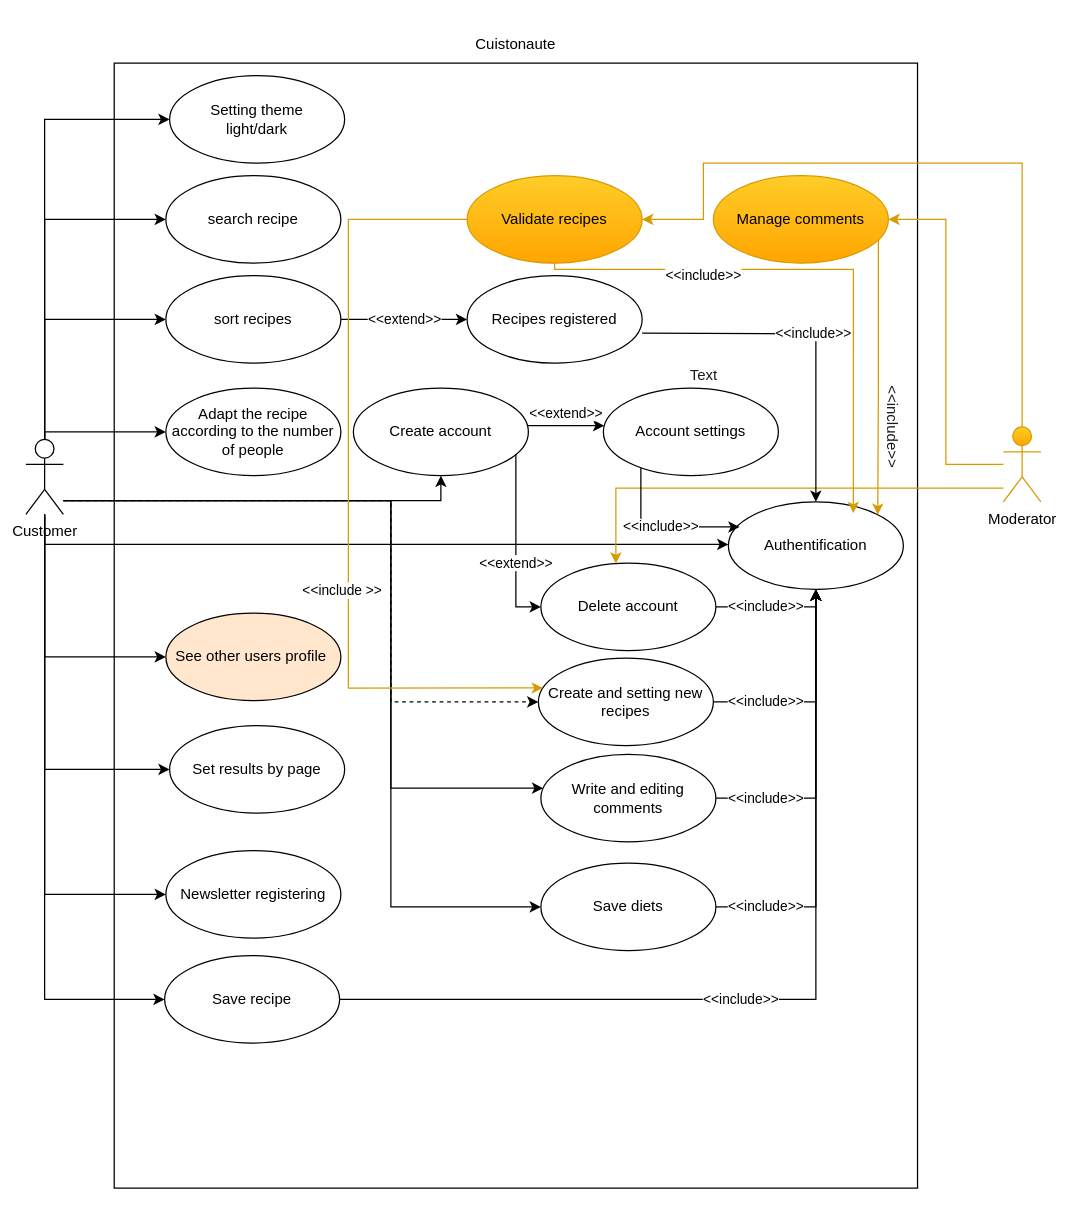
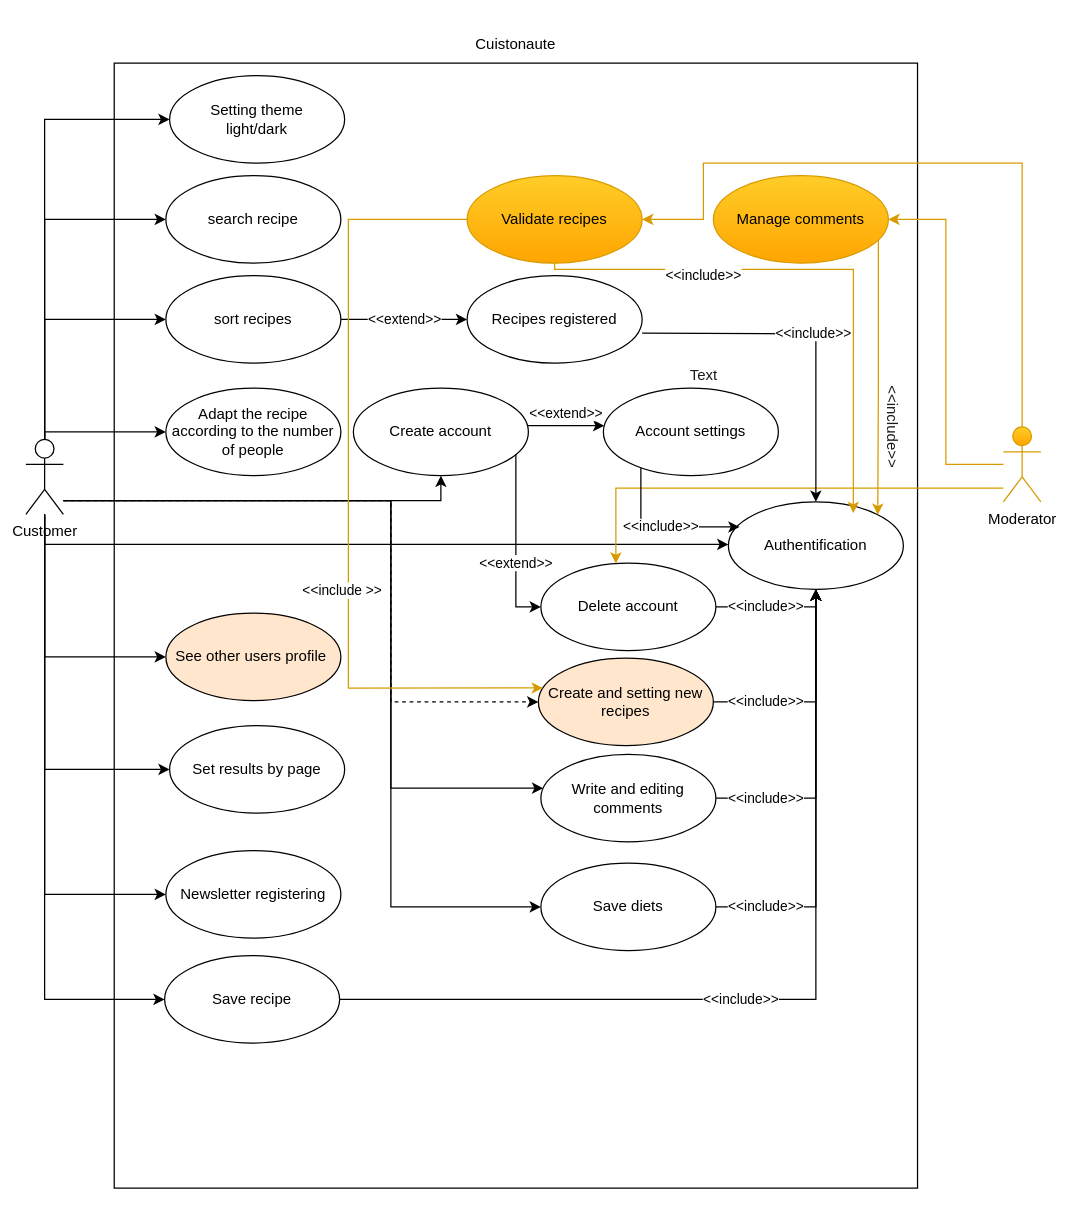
  <mxCell id="0" />
  <mxCell id="1" parent="0" />
  <mxCell id="2" value="" style="rounded=0;whiteSpace=wrap;html=1;" vertex="1" parent="1"><mxGeometry x="90.68" y="50" width="642.65" height="900" as="geometry" /></mxCell>
  <mxCell id="3" style="edgeStyle=orthogonalEdgeStyle;rounded=0;orthogonalLoop=1;jettySize=auto;html=1;" edge="1" parent="1" source="16" target="22"><mxGeometry relative="1" as="geometry"><Array as="points"><mxPoint x="35" y="175" /></Array></mxGeometry></mxCell>
  <mxCell id="4" style="edgeStyle=orthogonalEdgeStyle;rounded=0;orthogonalLoop=1;jettySize=auto;html=1;" edge="1" parent="1" source="16" target="24"><mxGeometry relative="1" as="geometry"><Array as="points"><mxPoint x="35" y="255" /></Array></mxGeometry></mxCell>
  <mxCell id="5" style="edgeStyle=orthogonalEdgeStyle;rounded=0;orthogonalLoop=1;jettySize=auto;html=1;" edge="1" parent="1" source="16" target="28"><mxGeometry relative="1" as="geometry"><Array as="points"><mxPoint x="35" y="345" /></Array></mxGeometry></mxCell>
  <mxCell id="6" value="" style="edgeStyle=orthogonalEdgeStyle;rounded=0;orthogonalLoop=1;jettySize=auto;html=1;" edge="1" parent="1" source="16" target="29"><mxGeometry relative="1" as="geometry"><Array as="points"><mxPoint x="35" y="525" /></Array></mxGeometry></mxCell>
  <mxCell id="7" style="edgeStyle=orthogonalEdgeStyle;rounded=0;orthogonalLoop=1;jettySize=auto;html=1;" edge="1" parent="1" source="16" target="30"><mxGeometry relative="1" as="geometry"><Array as="points"><mxPoint x="35" y="615" /></Array></mxGeometry></mxCell>
  <mxCell id="8" style="edgeStyle=orthogonalEdgeStyle;rounded=0;orthogonalLoop=1;jettySize=auto;html=1;" edge="1" parent="1" source="16" target="31"><mxGeometry relative="1" as="geometry"><Array as="points"><mxPoint x="35" y="715" /></Array></mxGeometry></mxCell>
  <mxCell id="9" style="edgeStyle=orthogonalEdgeStyle;rounded=0;orthogonalLoop=1;jettySize=auto;html=1;" edge="1" parent="1" source="16" target="32"><mxGeometry relative="1" as="geometry"><Array as="points"><mxPoint x="35" y="95" /></Array></mxGeometry></mxCell>
  <mxCell id="10" style="edgeStyle=orthogonalEdgeStyle;rounded=0;orthogonalLoop=1;jettySize=auto;html=1;entryX=0;entryY=0.5;entryDx=0;entryDy=0;" edge="1" parent="1"><mxGeometry relative="1" as="geometry"><mxPoint x="35" y="421" as="sourcePoint" /><mxPoint x="582" y="435" as="targetPoint" /><Array as="points"><mxPoint x="35" y="435" /></Array></mxGeometry></mxCell>
  <mxCell id="11" style="edgeStyle=orthogonalEdgeStyle;rounded=0;orthogonalLoop=1;jettySize=auto;html=1;entryX=0.5;entryY=1;entryDx=0;entryDy=0;" edge="1" parent="1" source="16" target="35"><mxGeometry relative="1" as="geometry"><Array as="points"><mxPoint x="352" y="400" /></Array></mxGeometry></mxCell>
  <mxCell id="12" style="edgeStyle=orthogonalEdgeStyle;rounded=0;orthogonalLoop=1;jettySize=auto;html=1;entryX=0;entryY=0.5;entryDx=0;entryDy=0;dashed=1;" edge="1" parent="1" source="16" target="41"><mxGeometry relative="1" as="geometry"><Array as="points"><mxPoint x="312" y="400" /><mxPoint x="312" y="561" /></Array></mxGeometry></mxCell>
  <mxCell id="13" style="edgeStyle=orthogonalEdgeStyle;rounded=0;orthogonalLoop=1;jettySize=auto;html=1;" edge="1" parent="1" source="16" target="43"><mxGeometry relative="1" as="geometry"><Array as="points"><mxPoint x="312" y="400" /><mxPoint x="312" y="630" /></Array></mxGeometry></mxCell>
  <mxCell id="14" style="edgeStyle=orthogonalEdgeStyle;rounded=0;orthogonalLoop=1;jettySize=auto;html=1;" edge="1" parent="1" source="16" target="45"><mxGeometry relative="1" as="geometry"><Array as="points"><mxPoint x="312" y="400" /><mxPoint x="312" y="725" /></Array></mxGeometry></mxCell>
  <mxCell id="15" style="edgeStyle=orthogonalEdgeStyle;rounded=0;orthogonalLoop=1;jettySize=auto;html=1;" edge="1" parent="1" source="16" target="47"><mxGeometry relative="1" as="geometry"><Array as="points"><mxPoint x="35" y="799" /></Array></mxGeometry></mxCell>
  <mxCell id="16" value="&lt;div&gt;Customer&lt;/div&gt;" style="shape=umlActor;verticalLabelPosition=bottom;verticalAlign=top;html=1;outlineConnect=0;" vertex="1" parent="1"><mxGeometry x="20" y="351" width="30" height="60" as="geometry" /></mxCell>
  <mxCell id="17" style="edgeStyle=orthogonalEdgeStyle;rounded=0;orthogonalLoop=1;jettySize=auto;html=1;fillColor=#ffcd28;strokeColor=#d79b00;gradientColor=#ffa500;" edge="1" parent="1" source="20" target="37"><mxGeometry relative="1" as="geometry"><Array as="points"><mxPoint x="492" y="390" /></Array></mxGeometry></mxCell>
  <mxCell id="18" style="edgeStyle=orthogonalEdgeStyle;rounded=0;orthogonalLoop=1;jettySize=auto;html=1;entryX=1;entryY=0.5;entryDx=0;entryDy=0;fillColor=#ffcd28;strokeColor=#d79b00;gradientColor=#ffa500;" edge="1" parent="1" source="20" target="49"><mxGeometry relative="1" as="geometry" /></mxCell>
  <mxCell id="19" style="edgeStyle=orthogonalEdgeStyle;rounded=0;orthogonalLoop=1;jettySize=auto;html=1;fontColor=#FFFFFF;fillColor=#ffcd28;gradientColor=#ffa500;strokeColor=#d79b00;" edge="1" parent="1" source="20" target="53"><mxGeometry relative="1" as="geometry"><Array as="points"><mxPoint x="817" y="130" /><mxPoint x="562" y="130" /><mxPoint x="562" y="175" /></Array></mxGeometry></mxCell>
  <mxCell id="20" value="Moderator" style="shape=umlActor;verticalLabelPosition=bottom;verticalAlign=top;html=1;outlineConnect=0;fillColor=#ffcd28;strokeColor=#d79b00;gradientColor=#ffa500;" vertex="1" parent="1"><mxGeometry x="802" y="341" width="30" height="60" as="geometry" /></mxCell>
  <mxCell id="21" value="&lt;div&gt;Cuistonaute&lt;/div&gt;" style="text;html=1;strokeColor=none;fillColor=none;align=center;verticalAlign=middle;whiteSpace=wrap;rounded=0;" vertex="1" parent="1"><mxGeometry x="382" y="20" width="60" height="30" as="geometry" /></mxCell>
  <mxCell id="22" value="search recipe" style="ellipse;whiteSpace=wrap;html=1;" vertex="1" parent="1"><mxGeometry x="132" y="140" width="140" height="70" as="geometry" /></mxCell>
  <mxCell id="23" value="&amp;lt;&amp;lt;extend&amp;gt;&amp;gt;" style="edgeStyle=orthogonalEdgeStyle;rounded=0;orthogonalLoop=1;jettySize=auto;html=1;entryX=0;entryY=0.5;entryDx=0;entryDy=0;" edge="1" parent="1" source="24" target="26"><mxGeometry relative="1" as="geometry" /></mxCell>
  <mxCell id="24" value="sort recipes" style="ellipse;whiteSpace=wrap;html=1;" vertex="1" parent="1"><mxGeometry x="132" y="220" width="140" height="70" as="geometry" /></mxCell>
  <mxCell id="25" value="&amp;lt;&amp;lt;include&amp;gt;&amp;gt;" style="edgeStyle=orthogonalEdgeStyle;rounded=0;orthogonalLoop=1;jettySize=auto;html=1;" edge="1" parent="1" target="27"><mxGeometry relative="1" as="geometry"><mxPoint x="513" y="266" as="sourcePoint" /></mxGeometry></mxCell>
  <mxCell id="26" value="Recipes registered" style="ellipse;whiteSpace=wrap;html=1;" vertex="1" parent="1"><mxGeometry x="373" y="220" width="140" height="70" as="geometry" /></mxCell>
  <mxCell id="27" value="Authentification" style="ellipse;whiteSpace=wrap;html=1;" vertex="1" parent="1"><mxGeometry x="582" y="401" width="140" height="70" as="geometry" /></mxCell>
  <mxCell id="28" value="&lt;div&gt;Adapt the recipe&lt;/div&gt;&lt;div&gt;according to the number of people&lt;br&gt;&lt;/div&gt;" style="ellipse;whiteSpace=wrap;html=1;" vertex="1" parent="1"><mxGeometry x="132" y="310" width="140" height="70" as="geometry" /></mxCell>
  <mxCell id="29" value="&lt;div&gt;See other users profile&amp;nbsp; &lt;br&gt;&lt;/div&gt;" style="ellipse;whiteSpace=wrap;html=1;fillColor=#ffe6cc;" vertex="1" parent="1"><mxGeometry x="132" y="490" width="140" height="70" as="geometry" /></mxCell>
  <mxCell id="30" value="Set results by page" style="ellipse;whiteSpace=wrap;html=1;" vertex="1" parent="1"><mxGeometry x="135" y="580" width="140" height="70" as="geometry" /></mxCell>
  <mxCell id="31" value="Newsletter registering" style="ellipse;whiteSpace=wrap;html=1;" vertex="1" parent="1"><mxGeometry x="132" y="680" width="140" height="70" as="geometry" /></mxCell>
  <mxCell id="32" value="&lt;div&gt;Setting theme&lt;/div&gt;&lt;div&gt;light/dark&lt;br&gt;&lt;/div&gt;" style="ellipse;whiteSpace=wrap;html=1;" vertex="1" parent="1"><mxGeometry x="135" y="60" width="140" height="70" as="geometry" /></mxCell>
  <mxCell id="33" value="&amp;lt;&amp;lt;extend&amp;gt;&amp;gt;" style="edgeStyle=orthogonalEdgeStyle;rounded=0;orthogonalLoop=1;jettySize=auto;html=1;entryX=0;entryY=0.5;entryDx=0;entryDy=0;" edge="1" parent="1" source="35" target="37"><mxGeometry x="0.225" relative="1" as="geometry"><Array as="points"><mxPoint x="412" y="485" /></Array><mxPoint as="offset" /></mxGeometry></mxCell>
  <mxCell id="34" value="&amp;lt;&amp;lt;extend&amp;gt;&amp;gt;" style="edgeStyle=orthogonalEdgeStyle;rounded=0;orthogonalLoop=1;jettySize=auto;html=1;" edge="1" parent="1" source="35" target="39"><mxGeometry y="10" relative="1" as="geometry"><Array as="points"><mxPoint x="452" y="340" /><mxPoint x="452" y="340" /></Array><mxPoint as="offset" /></mxGeometry></mxCell>
  <mxCell id="35" value="Create account" style="ellipse;whiteSpace=wrap;html=1;" vertex="1" parent="1"><mxGeometry x="282" y="310" width="140" height="70" as="geometry" /></mxCell>
  <mxCell id="36" value="&amp;lt;&amp;lt;include&amp;gt;&amp;gt;" style="edgeStyle=orthogonalEdgeStyle;rounded=0;orthogonalLoop=1;jettySize=auto;html=1;entryX=0.5;entryY=1;entryDx=0;entryDy=0;" edge="1" parent="1" source="37" target="27"><mxGeometry x="-0.149" relative="1" as="geometry"><Array as="points"><mxPoint x="652" y="485" /></Array><mxPoint as="offset" /></mxGeometry></mxCell>
  <mxCell id="37" value="Delete account" style="ellipse;whiteSpace=wrap;html=1;" vertex="1" parent="1"><mxGeometry x="432" y="450" width="140" height="70" as="geometry" /></mxCell>
  <mxCell id="38" value="&amp;lt;&amp;lt;include&amp;gt;&amp;gt;" style="edgeStyle=orthogonalEdgeStyle;rounded=0;orthogonalLoop=1;jettySize=auto;html=1;entryX=0.064;entryY=0.286;entryDx=0;entryDy=0;entryPerimeter=0;" edge="1" parent="1" source="39" target="27"><mxGeometry relative="1" as="geometry"><Array as="points"><mxPoint x="512" y="421" /></Array></mxGeometry></mxCell>
  <mxCell id="39" value="&lt;div&gt;Account settings&lt;/div&gt;" style="ellipse;whiteSpace=wrap;html=1;" vertex="1" parent="1"><mxGeometry x="482" y="310" width="140" height="70" as="geometry" /></mxCell>
  <mxCell id="40" value="&amp;lt;&amp;lt;include&amp;gt;&amp;gt;" style="edgeStyle=orthogonalEdgeStyle;rounded=0;orthogonalLoop=1;jettySize=auto;html=1;" edge="1" parent="1" source="41" target="27"><mxGeometry x="-0.512" relative="1" as="geometry"><mxPoint as="offset" /></mxGeometry></mxCell>
- <mxCell id="41" value="Create and setting new recipes " style="ellipse;whiteSpace=wrap;html=1;" vertex="1" parent="1"><mxGeometry x="430" y="526" width="140" height="70" as="geometry" /></mxCell>
+ <mxCell id="41" value="Create and setting new recipes " style="ellipse;whiteSpace=wrap;html=1;fillColor=#ffe6cc;" vertex="1" parent="1"><mxGeometry x="430" y="526" width="140" height="70" as="geometry" /></mxCell>
  <mxCell id="42" value="&amp;lt;&amp;lt;include&amp;gt;&amp;gt;" style="edgeStyle=orthogonalEdgeStyle;rounded=0;orthogonalLoop=1;jettySize=auto;html=1;" edge="1" parent="1" source="43" target="27"><mxGeometry x="-0.676" relative="1" as="geometry"><mxPoint as="offset" /></mxGeometry></mxCell>
  <mxCell id="43" value="Write and editing comments " style="ellipse;whiteSpace=wrap;html=1;" vertex="1" parent="1"><mxGeometry x="432" y="603" width="140" height="70" as="geometry" /></mxCell>
  <mxCell id="44" value="&amp;lt;&amp;lt;include&amp;gt;&amp;gt;" style="edgeStyle=orthogonalEdgeStyle;rounded=0;orthogonalLoop=1;jettySize=auto;html=1;entryX=0.5;entryY=1;entryDx=0;entryDy=0;" edge="1" parent="1" source="45" target="27"><mxGeometry x="-0.76" relative="1" as="geometry"><mxPoint as="offset" /></mxGeometry></mxCell>
  <mxCell id="45" value="Save diets" style="ellipse;whiteSpace=wrap;html=1;" vertex="1" parent="1"><mxGeometry x="432" y="690" width="140" height="70" as="geometry" /></mxCell>
  <mxCell id="46" value="&amp;lt;&amp;lt;include&amp;gt;&amp;gt;" style="edgeStyle=orthogonalEdgeStyle;rounded=0;orthogonalLoop=1;jettySize=auto;html=1;" edge="1" parent="1" source="47" target="27"><mxGeometry x="-0.095" relative="1" as="geometry"><mxPoint as="offset" /></mxGeometry></mxCell>
  <mxCell id="47" value="Save recipe" style="ellipse;whiteSpace=wrap;html=1;" vertex="1" parent="1"><mxGeometry x="131" y="764" width="140" height="70" as="geometry" /></mxCell>
  <mxCell id="48" value="" style="edgeStyle=orthogonalEdgeStyle;rounded=0;orthogonalLoop=1;jettySize=auto;html=1;entryX=1;entryY=0;entryDx=0;entryDy=0;fontColor=#FFFFFF;fillColor=#ffcd28;gradientColor=#ffa500;strokeColor=#d79b00;" edge="1" parent="1" source="49" target="27"><mxGeometry x="0.261" relative="1" as="geometry"><Array as="points"><mxPoint x="702" y="310" /><mxPoint x="702" y="310" /></Array><mxPoint as="offset" /></mxGeometry></mxCell>
  <mxCell id="49" value="Manage comments " style="ellipse;whiteSpace=wrap;html=1;fillColor=#ffcd28;strokeColor=#d79b00;gradientColor=#ffa500;" vertex="1" parent="1"><mxGeometry x="570" y="140" width="140" height="70" as="geometry" /></mxCell>
  <mxCell id="50" style="edgeStyle=orthogonalEdgeStyle;rounded=0;orthogonalLoop=1;jettySize=auto;html=1;fontColor=#FFFFFF;fillColor=#ffcd28;gradientColor=#ffa500;strokeColor=#d79b00;entryX=0.026;entryY=0.341;entryDx=0;entryDy=0;entryPerimeter=0;exitX=0.064;exitY=0.345;exitDx=0;exitDy=0;exitPerimeter=0;" edge="1" parent="1" source="53" target="41"><mxGeometry relative="1" as="geometry"><mxPoint x="369" y="164.059" as="sourcePoint" /><mxPoint x="426" y="550.059" as="targetPoint" /><Array as="points"><mxPoint x="382" y="175" /><mxPoint x="278" y="175" /><mxPoint x="278" y="550" /></Array></mxGeometry></mxCell>
  <mxCell id="51" value="&amp;lt;&amp;lt;include &amp;gt;&amp;gt;" style="edgeLabel;html=1;align=center;verticalAlign=middle;resizable=0;points=[];fontColor=#000000;" vertex="1" connectable="0" parent="50"><mxGeometry x="0.146" y="-1" relative="1" as="geometry"><mxPoint x="-5" y="41" as="offset" /></mxGeometry></mxCell>
  <mxCell id="52" value="&amp;lt;&amp;lt;include&amp;gt;&amp;gt;" style="edgeStyle=orthogonalEdgeStyle;rounded=0;orthogonalLoop=1;jettySize=auto;html=1;entryX=0.714;entryY=0.057;entryDx=0;entryDy=0;entryPerimeter=0;fontColor=#000000;exitX=0.5;exitY=1;exitDx=0;exitDy=0;exitPerimeter=0;fillColor=#ffcd28;gradientColor=#ffa500;strokeColor=#d79b00;" edge="1" parent="1" source="53"><mxGeometry x="-0.435" y="-5" relative="1" as="geometry"><mxPoint x="443" y="215" as="sourcePoint" /><mxPoint x="681.96" y="409.99" as="targetPoint" /><Array as="points"><mxPoint x="443" y="215" /><mxPoint x="682" y="215" /></Array><mxPoint as="offset" /></mxGeometry></mxCell>
  <mxCell id="53" value="Validate recipes" style="ellipse;whiteSpace=wrap;html=1;fillColor=#ffcd28;gradientColor=#ffa500;strokeColor=#d79b00;" vertex="1" parent="1"><mxGeometry x="373" y="140" width="140" height="70" as="geometry" /></mxCell>
  <mxCell id="54" value="Text" style="text;html=1;resizable=0;autosize=1;align=center;verticalAlign=middle;points=[];fillColor=none;strokeColor=none;rounded=0;fontColor=#1A1A1A;" vertex="1" parent="1"><mxGeometry x="542" y="290" width="40" height="20" as="geometry" /></mxCell>
  <mxCell id="55" value="&amp;lt;&amp;lt;include&amp;gt;&amp;gt;" style="text;html=1;resizable=0;autosize=1;align=center;verticalAlign=middle;points=[];fillColor=none;strokeColor=none;rounded=0;fontColor=#1A1A1A;rotation=90;" vertex="1" parent="1"><mxGeometry x="673.33" y="331" width="80" height="20" as="geometry" /></mxCell>
